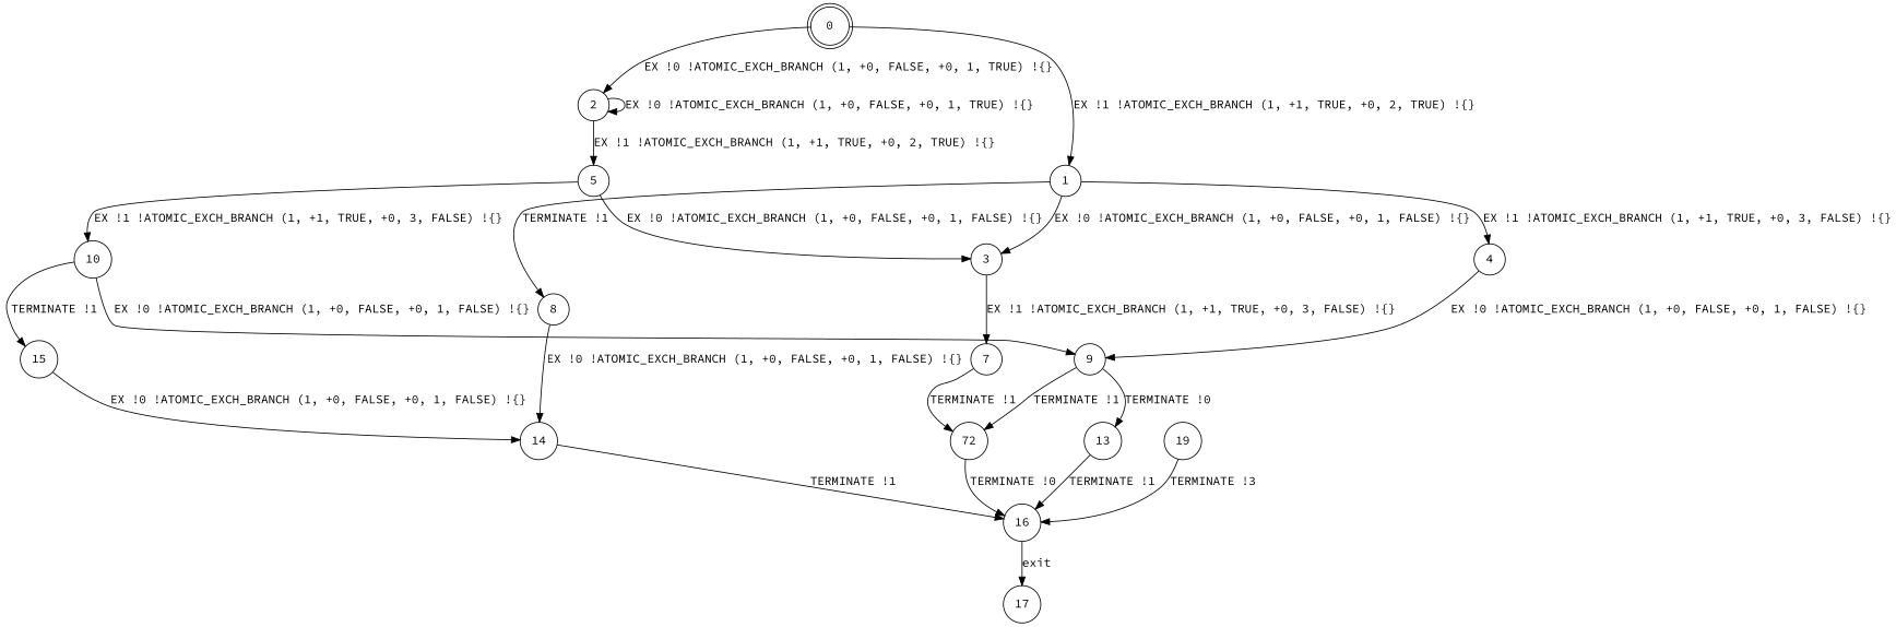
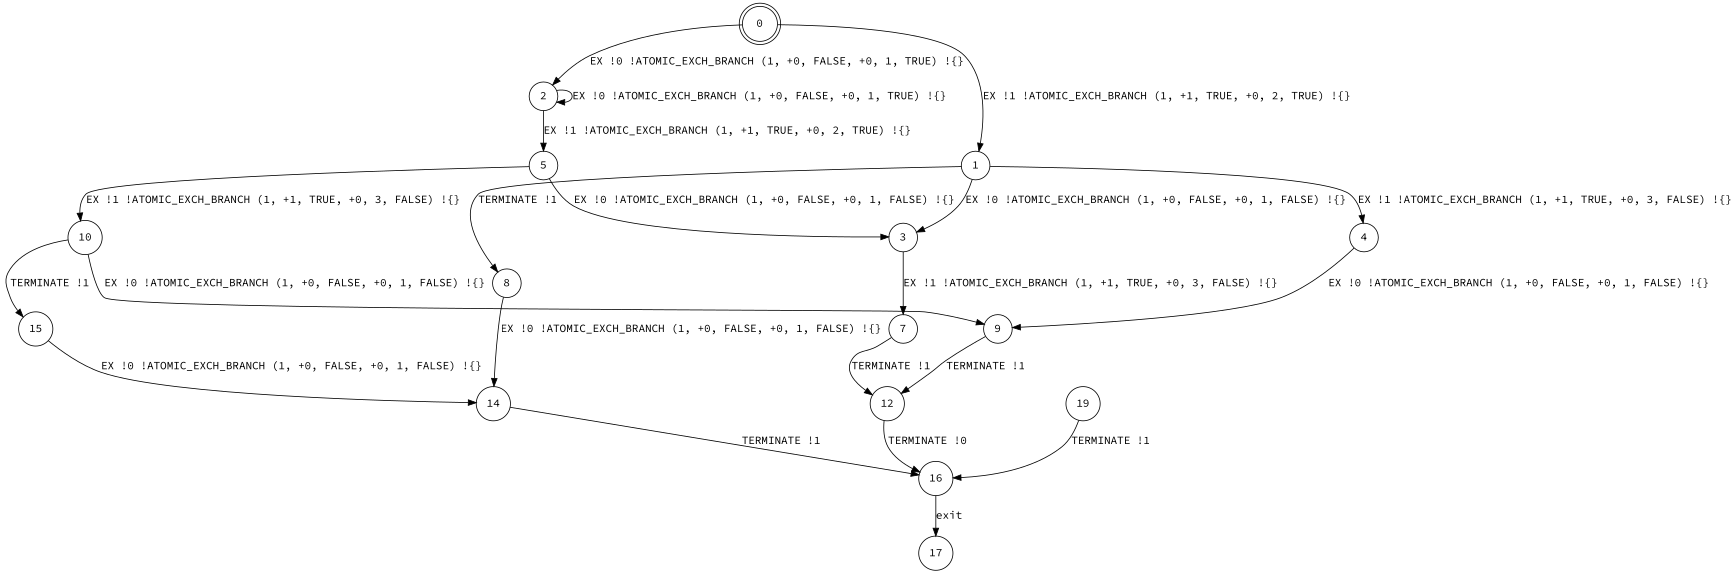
  digraph {
    fontname="Source Code Pro"
    node [fontname="Source Code Pro" shape=circle]
    edge [fontname="Source Code Pro"]
    0 [peripheries=2]
    1
    2
    3
    4
    8
    5
    7
    9
    10
-   12 [label=72]
+   12
    14
-   13
    15
    n15 [label=19]
    16
    17
    0 -> 1 [label="EX !1 !ATOMIC_EXCH_BRANCH (1, +1, TRUE, +0, 2, TRUE) !{}"]
    0 -> 2 [label="EX !0 !ATOMIC_EXCH_BRANCH (1, +0, FALSE, +0, 1, TRUE) !{}"]
    1 -> 3 [label="EX !0 !ATOMIC_EXCH_BRANCH (1, +0, FALSE, +0, 1, FALSE) !{}"]
    1 -> 4 [label="EX !1 !ATOMIC_EXCH_BRANCH (1, +1, TRUE, +0, 3, FALSE) !{}"]
    1 -> 8 [label="TERMINATE !1"]
    2 -> 2 [label="EX !0 !ATOMIC_EXCH_BRANCH (1, +0, FALSE, +0, 1, TRUE) !{}"]
    2 -> 5 [label="EX !1 !ATOMIC_EXCH_BRANCH (1, +1, TRUE, +0, 2, TRUE) !{}"]
    3 -> 7 [label="EX !1 !ATOMIC_EXCH_BRANCH (1, +1, TRUE, +0, 3, FALSE) !{}"]
    4 -> 9 [label="EX !0 !ATOMIC_EXCH_BRANCH (1, +0, FALSE, +0, 1, FALSE) !{}"]
    8 -> 14 [label="EX !0 !ATOMIC_EXCH_BRANCH (1, +0, FALSE, +0, 1, FALSE) !{}"]
    5 -> 3 [label="EX !0 !ATOMIC_EXCH_BRANCH (1, +0, FALSE, +0, 1, FALSE) !{}"]
    5 -> 10 [label="EX !1 !ATOMIC_EXCH_BRANCH (1, +1, TRUE, +0, 3, FALSE) !{}"]
    7 -> 12 [label="TERMINATE !1"]
    9 -> 12 [label="TERMINATE !1"]
-   9 -> 13 [label="TERMINATE !0"]
    10 -> 9 [label="EX !0 !ATOMIC_EXCH_BRANCH (1, +0, FALSE, +0, 1, FALSE) !{}"]
    10 -> 15 [label="TERMINATE !1"]
    12 -> 16 [label="TERMINATE !0"]
    14 -> 16 [label="TERMINATE !1"]
-   13 -> 16 [label="TERMINATE !1"]
    15 -> 14 [label="EX !0 !ATOMIC_EXCH_BRANCH (1, +0, FALSE, +0, 1, FALSE) !{}"]
-   n15 -> 16 [label="TERMINATE !3"]
+   n15 -> 16 [label="TERMINATE !1"]
    16 -> 17 [label=exit]
  }
